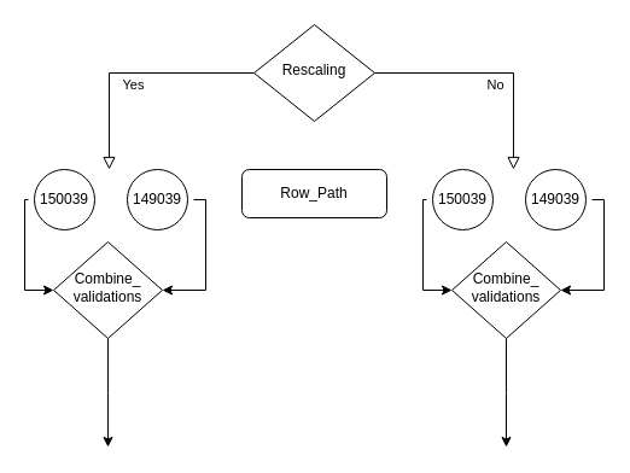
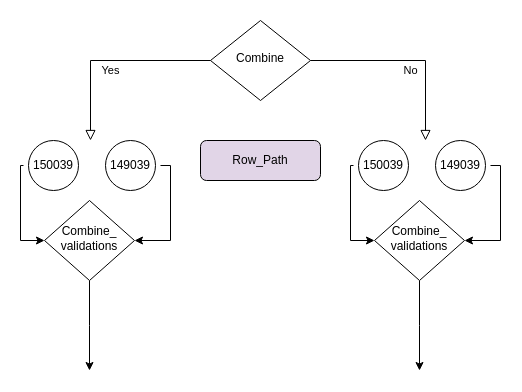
  <mxCell id="0" />
  <mxCell id="1" parent="0" />
- <mxCell id="2" value="Rescaling" style="rhombus;whiteSpace=wrap;html=1;shadow=0;fontFamily=Helvetica;fontSize=12;align=center;strokeWidth=1;spacing=6;spacingTop=-4;" parent="1" vertex="1"><mxGeometry x="210" y="20" width="100" height="80" as="geometry" /></mxCell>
+ <mxCell id="2" value="Combine" style="rhombus;whiteSpace=wrap;html=1;shadow=0;fontFamily=Helvetica;fontSize=12;align=center;strokeWidth=1;spacing=6;spacingTop=-4;" parent="1" vertex="1"><mxGeometry x="210" y="20" width="100" height="80" as="geometry" /></mxCell>
  <mxCell id="3" value="Yes" style="edgeStyle=orthogonalEdgeStyle;rounded=0;html=1;jettySize=auto;orthogonalLoop=1;fontSize=11;endArrow=block;endFill=0;endSize=8;strokeWidth=1;shadow=0;labelBackgroundColor=none;exitX=0;exitY=0.5;exitDx=0;exitDy=0;" parent="1" source="2" edge="1"><mxGeometry y="10" relative="1" as="geometry"><mxPoint as="offset" /><mxPoint x="120" y="180" as="sourcePoint" /><mxPoint x="90" y="140" as="targetPoint" /><Array as="points"><mxPoint x="90" y="60" /></Array></mxGeometry></mxCell>
- <mxCell id="4" value="Row_Path" style="rounded=1;whiteSpace=wrap;html=1;fontSize=12;glass=0;strokeWidth=1;shadow=0;" parent="1" vertex="1"><mxGeometry x="200" y="140" width="120" height="40" as="geometry" /></mxCell>
+ <mxCell id="4" value="Row_Path" style="rounded=1;whiteSpace=wrap;html=1;fontSize=12;glass=0;strokeWidth=1;shadow=0;fillColor=#e1d5e7;" parent="1" vertex="1"><mxGeometry x="200" y="140" width="120" height="40" as="geometry" /></mxCell>
  <mxCell id="5" value="No" style="edgeStyle=orthogonalEdgeStyle;rounded=0;html=1;jettySize=auto;orthogonalLoop=1;fontSize=11;endArrow=block;endFill=0;endSize=8;strokeWidth=1;shadow=0;labelBackgroundColor=none;exitX=1;exitY=0.5;exitDx=0;exitDy=0;" edge="1" parent="1" source="2"><mxGeometry x="0.026" y="-10" relative="1" as="geometry"><mxPoint as="offset" /><mxPoint x="350" y="90" as="sourcePoint" /><mxPoint x="425" y="140" as="targetPoint" /><Array as="points"><mxPoint x="425" y="60" /><mxPoint x="425" y="130" /></Array></mxGeometry></mxCell>
  <mxCell id="6" value="" style="group" vertex="1" connectable="0" parent="1"><mxGeometry x="23" y="140" width="60" height="50" as="geometry" /></mxCell>
  <mxCell id="7" value="" style="ellipse;whiteSpace=wrap;html=1;" vertex="1" parent="6"><mxGeometry x="5" width="50" height="50" as="geometry" /></mxCell>
  <mxCell id="8" value="150039" style="text;html=1;align=center;verticalAlign=middle;whiteSpace=wrap;rounded=0;" vertex="1" parent="6"><mxGeometry y="10" width="60" height="30" as="geometry" /></mxCell>
  <mxCell id="9" value="" style="group" vertex="1" connectable="0" parent="1"><mxGeometry x="100" y="140" width="60" height="50" as="geometry" /></mxCell>
  <mxCell id="10" value="" style="ellipse;whiteSpace=wrap;html=1;" vertex="1" parent="9"><mxGeometry x="5" width="50" height="50" as="geometry" /></mxCell>
  <mxCell id="11" value="149039" style="text;html=1;align=center;verticalAlign=middle;whiteSpace=wrap;rounded=0;" vertex="1" parent="9"><mxGeometry y="10" width="60" height="30" as="geometry" /></mxCell>
  <mxCell id="12" value="" style="edgeStyle=orthogonalEdgeStyle;rounded=0;orthogonalLoop=1;jettySize=auto;html=1;" edge="1" parent="1" source="13"><mxGeometry relative="1" as="geometry"><mxPoint x="89" y="370" as="targetPoint" /></mxGeometry></mxCell>
  <mxCell id="13" value="Combine_&lt;div&gt;validations&lt;/div&gt;" style="rhombus;whiteSpace=wrap;html=1;shadow=0;fontFamily=Helvetica;fontSize=12;align=center;strokeWidth=1;spacing=6;spacingTop=-4;" vertex="1" parent="1"><mxGeometry x="44" y="200" width="90" height="80" as="geometry" /></mxCell>
  <mxCell id="14" style="edgeStyle=orthogonalEdgeStyle;rounded=0;orthogonalLoop=1;jettySize=auto;html=1;entryX=0;entryY=0.5;entryDx=0;entryDy=0;" edge="1" parent="1" source="8" target="13"><mxGeometry relative="1" as="geometry"><Array as="points"><mxPoint x="20" y="165" /><mxPoint x="20" y="240" /></Array></mxGeometry></mxCell>
  <mxCell id="15" style="edgeStyle=orthogonalEdgeStyle;rounded=0;orthogonalLoop=1;jettySize=auto;html=1;entryX=1;entryY=0.5;entryDx=0;entryDy=0;" edge="1" parent="1" source="11" target="13"><mxGeometry relative="1" as="geometry"><Array as="points"><mxPoint x="170" y="165" /><mxPoint x="170" y="240" /></Array></mxGeometry></mxCell>
  <mxCell id="16" value="" style="group" vertex="1" connectable="0" parent="1"><mxGeometry x="353" y="140" width="60" height="50" as="geometry" /></mxCell>
  <mxCell id="17" value="" style="ellipse;whiteSpace=wrap;html=1;" vertex="1" parent="16"><mxGeometry x="5" width="50" height="50" as="geometry" /></mxCell>
  <mxCell id="18" value="150039" style="text;html=1;align=center;verticalAlign=middle;whiteSpace=wrap;rounded=0;" vertex="1" parent="16"><mxGeometry y="10" width="60" height="30" as="geometry" /></mxCell>
  <mxCell id="19" value="" style="group" vertex="1" connectable="0" parent="1"><mxGeometry x="430" y="140" width="60" height="50" as="geometry" /></mxCell>
  <mxCell id="20" value="" style="ellipse;whiteSpace=wrap;html=1;" vertex="1" parent="19"><mxGeometry x="5" width="50" height="50" as="geometry" /></mxCell>
  <mxCell id="21" value="149039" style="text;html=1;align=center;verticalAlign=middle;whiteSpace=wrap;rounded=0;" vertex="1" parent="19"><mxGeometry y="10" width="60" height="30" as="geometry" /></mxCell>
  <mxCell id="22" value="" style="edgeStyle=orthogonalEdgeStyle;rounded=0;orthogonalLoop=1;jettySize=auto;html=1;" edge="1" parent="1" source="23"><mxGeometry relative="1" as="geometry"><mxPoint x="419" y="370" as="targetPoint" /></mxGeometry></mxCell>
  <mxCell id="23" value="Combine_&lt;div&gt;validations&lt;/div&gt;" style="rhombus;whiteSpace=wrap;html=1;shadow=0;fontFamily=Helvetica;fontSize=12;align=center;strokeWidth=1;spacing=6;spacingTop=-4;" vertex="1" parent="1"><mxGeometry x="374" y="200" width="90" height="80" as="geometry" /></mxCell>
  <mxCell id="24" style="edgeStyle=orthogonalEdgeStyle;rounded=0;orthogonalLoop=1;jettySize=auto;html=1;entryX=0;entryY=0.5;entryDx=0;entryDy=0;" edge="1" parent="1" source="18" target="23"><mxGeometry relative="1" as="geometry"><Array as="points"><mxPoint x="350" y="165" /><mxPoint x="350" y="240" /></Array></mxGeometry></mxCell>
  <mxCell id="25" style="edgeStyle=orthogonalEdgeStyle;rounded=0;orthogonalLoop=1;jettySize=auto;html=1;entryX=1;entryY=0.5;entryDx=0;entryDy=0;" edge="1" parent="1" source="21" target="23"><mxGeometry relative="1" as="geometry"><Array as="points"><mxPoint x="500" y="165" /><mxPoint x="500" y="240" /></Array></mxGeometry></mxCell>
